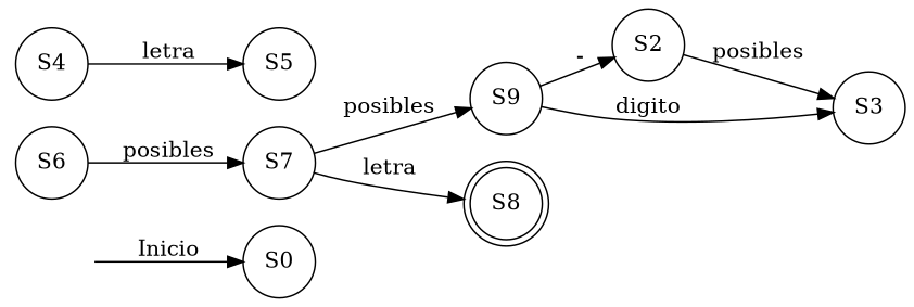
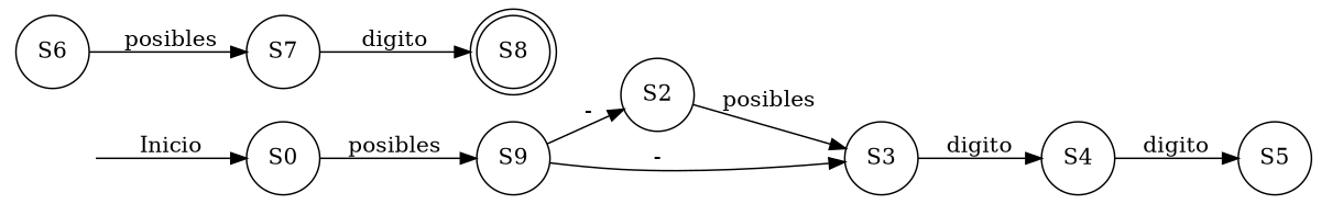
  digraph {
    rankdir=LR
    node [shape=circle]
    n1 [label=S0]
    n2 [label=S9]
    n3 [label=S2]
    n4 [label=S3]
    n5 [label=S4]
    n6 [label=S5]
    n7 [label=S6]
    n8 [label=S7]
    n9 [label=S8 shape=doublecircle]
    vacio [shape=none style=invisible]
-   n8 -> n2 [label=posibles]
+   n1 -> n2 [label=posibles]
    n2 -> n3 [label="-"]
-   n2 -> n4 [label=digito]
+   n2 -> n4 [label="-"]
    n3 -> n4 [label=posibles]
-   n5 -> n6 [label=letra]
+   n4 -> n5 [label=digito]
+   n5 -> n6 [label=digito]
    n7 -> n8 [label=posibles]
-   n8 -> n9 [label=letra]
+   n8 -> n9 [label=digito]
    vacio -> n1 [label=Inicio]
  }
